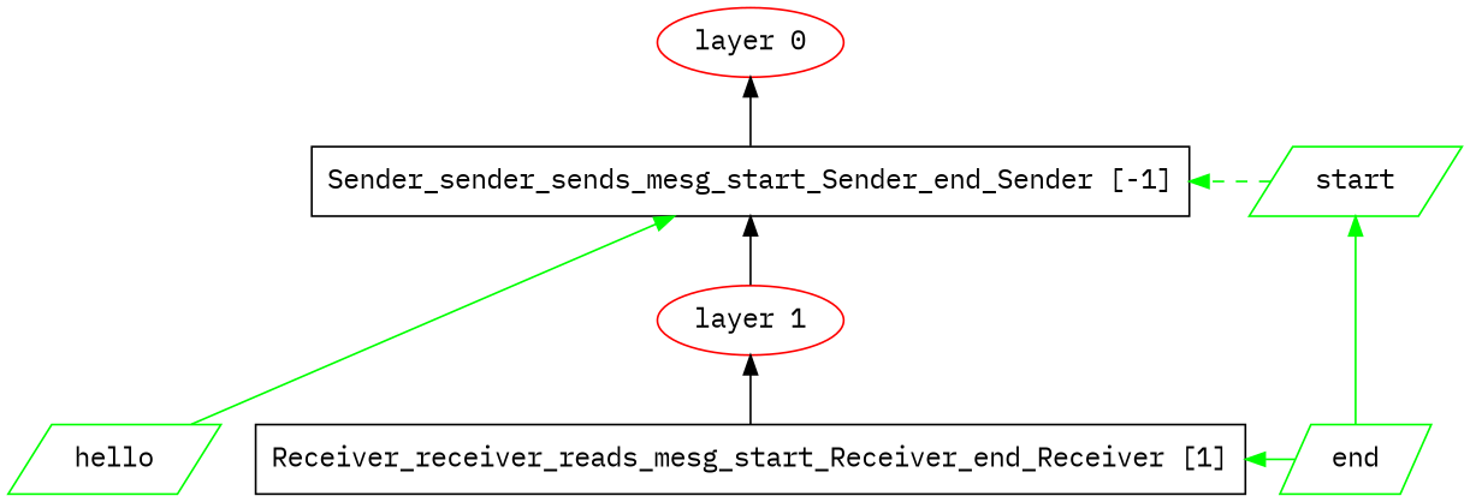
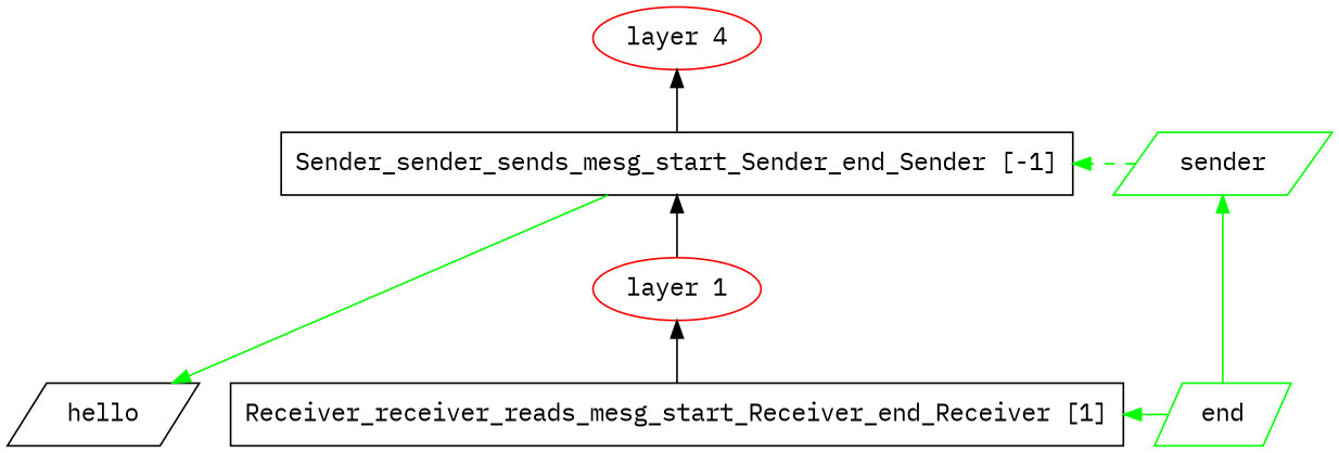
  digraph {
    fontname="IBM Plex Mono"
    rankdir=BT
    node [fontname="IBM Plex Mono" shape=parallelogram color="#00ff00"]
    edge [fontname="IBM Plex Mono" color="#00ff00"]
    n1 [label="Sender_sender_sends_mesg_start_Sender_end_Sender [-1]" shape=rect color=""]
-   n2 [label=start]
+   n2 [label=sender]
    n3 [label="Receiver_receiver_reads_mesg_start_Receiver_end_Receiver [1]" shape=rect color=""]
    n4 [label=end]
-   n5 [color="#ff0000" label="layer 0" shape=""]
-   n6 [label=hello]
+   n5 [color="#ff0000" label="layer 4" shape=""]
+   n6 [color=black label=hello]
    n7 [color="#ff0000" label="layer 1" shape=""]
    subgraph sub_1 {
      rank=same
      n1
      n2
    }
    subgraph sub_2 {
      rank=same
      n3
      n4
    }
    n1 -> n5 [color=""]
-   n6 -> n1 [constraint=false]
+   n1 -> n6 [constraint=false]
    n2 -> n1 [constraint=false style=dashed]
    n3 -> n7 [color=""]
    n4 -> n2
    n4 -> n3 [constraint=false]
    n7 -> n1 [color=""]
  }
